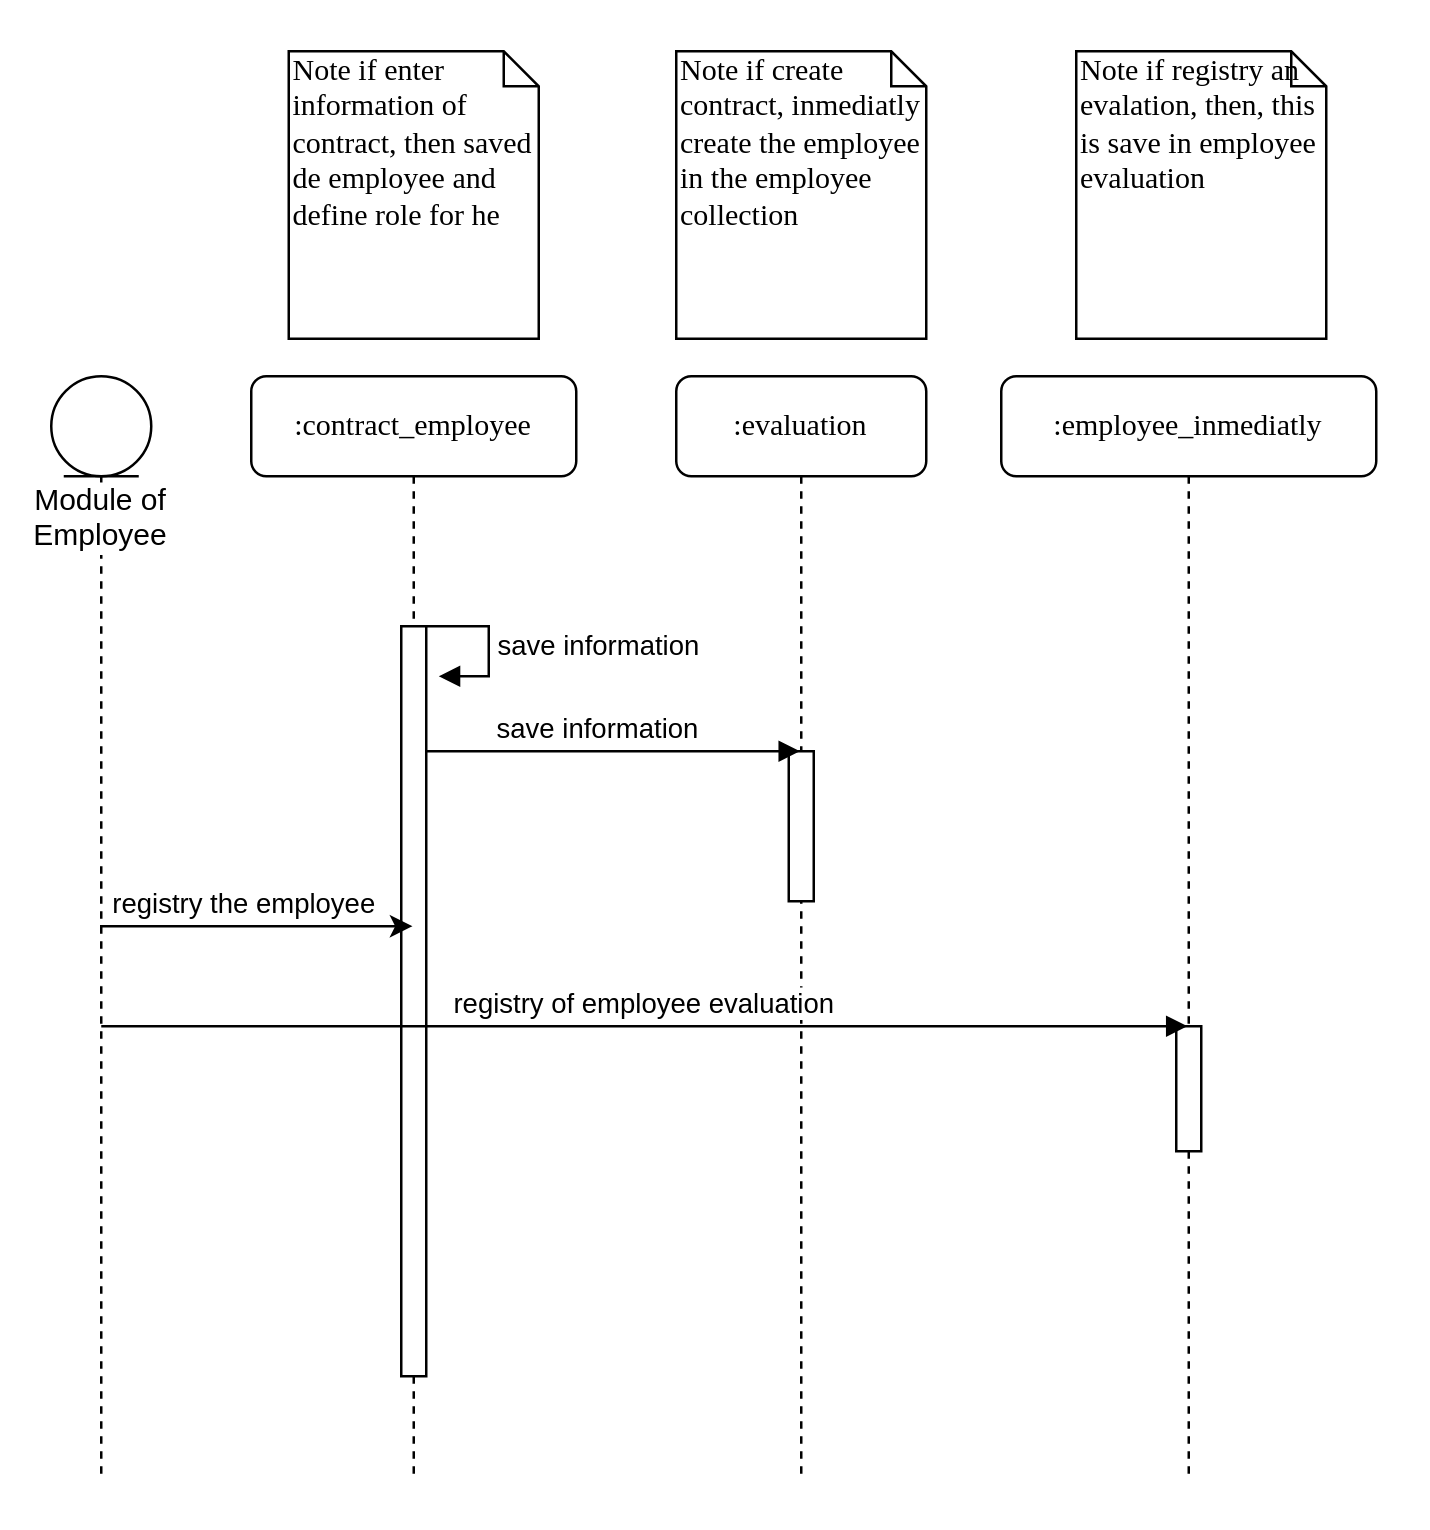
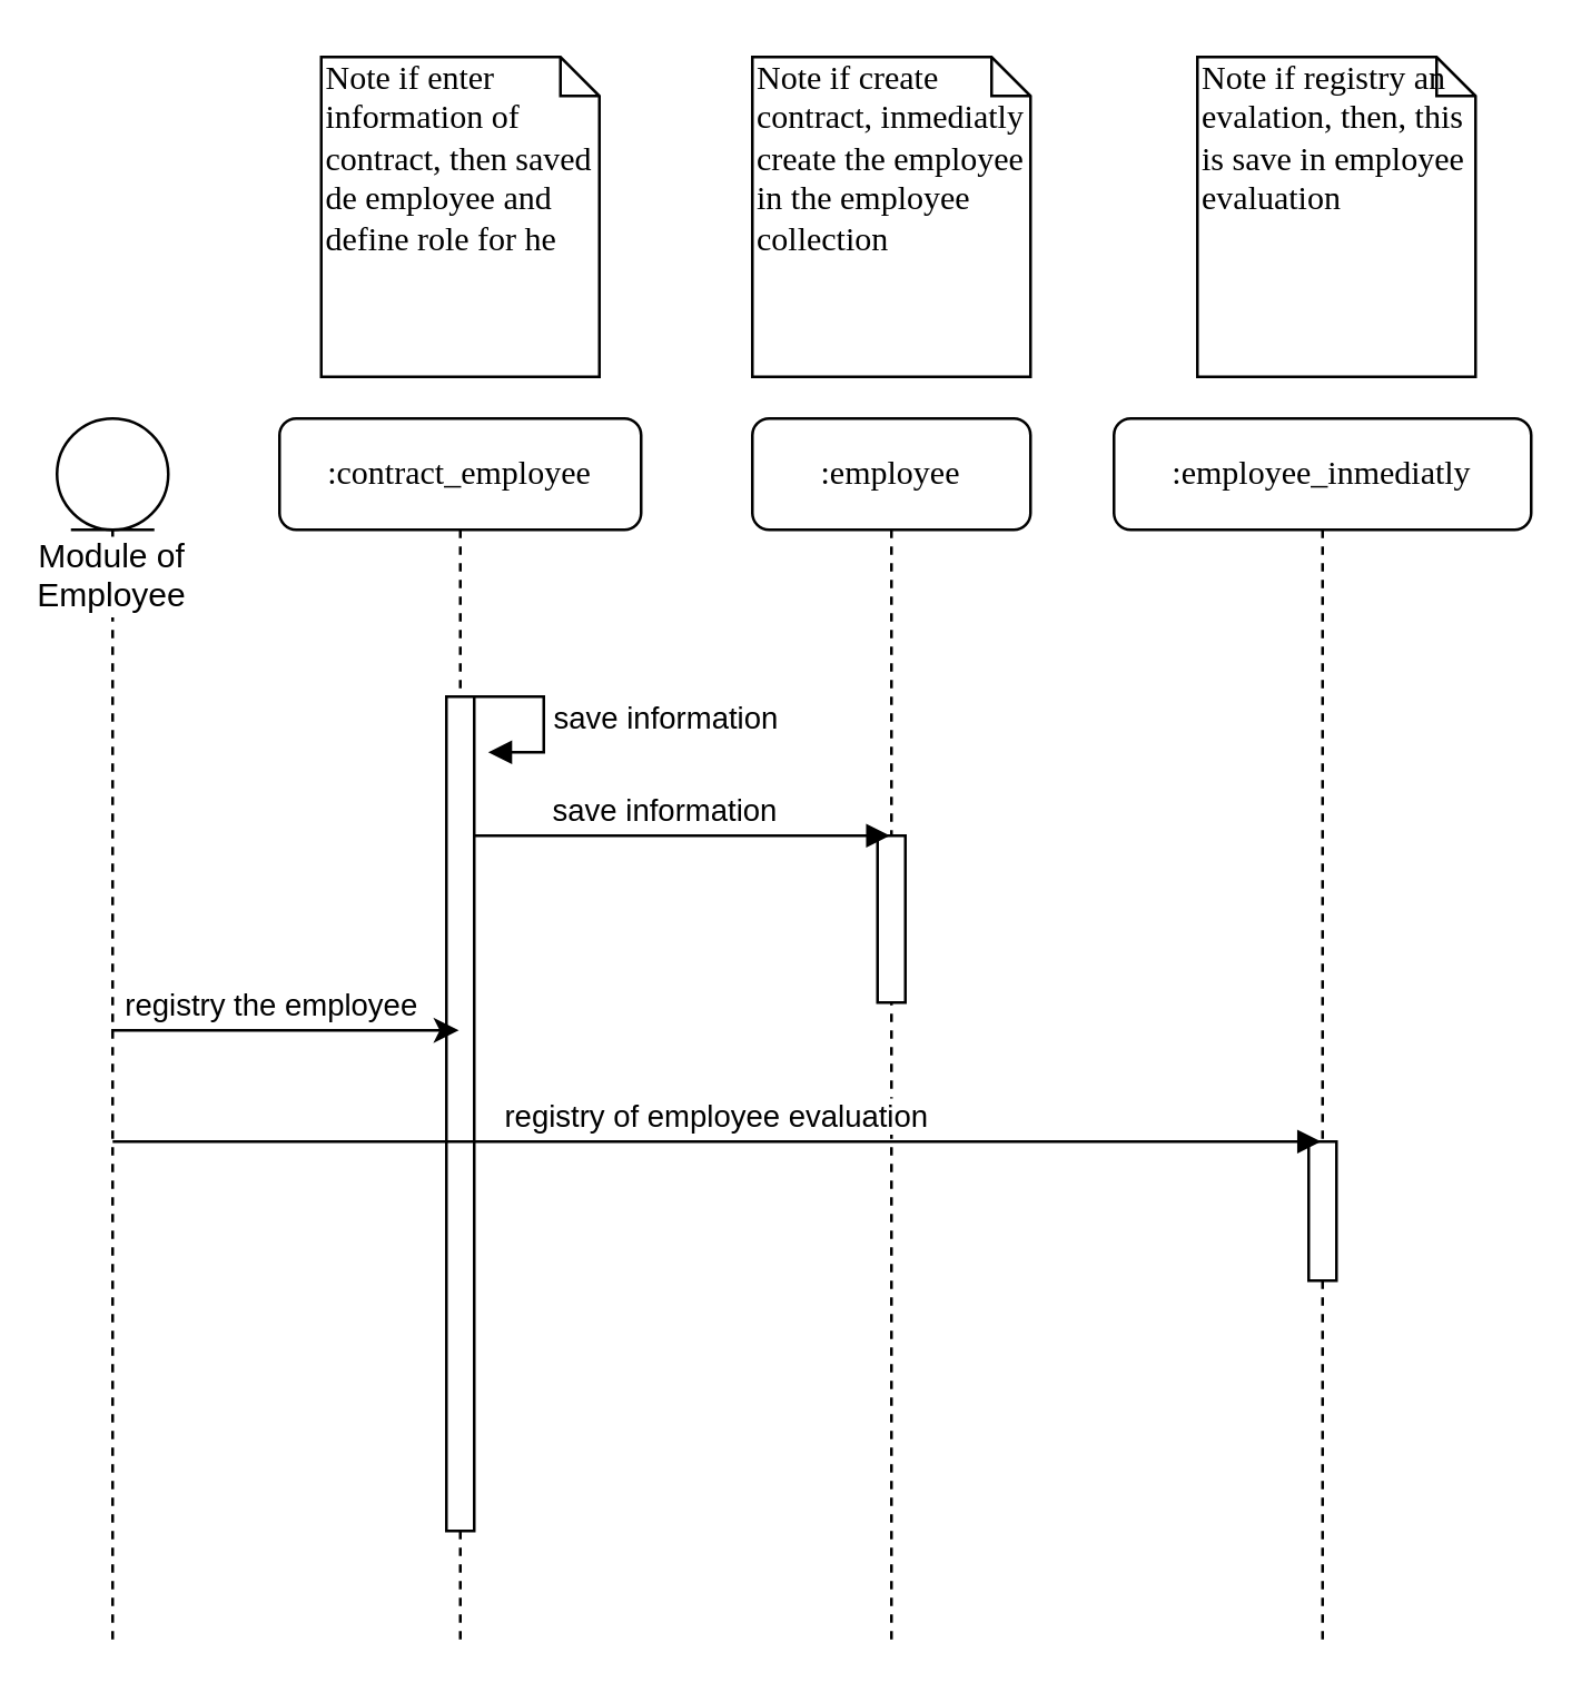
  <mxCell id="0" />
  <mxCell id="1" parent="0" />
- <mxCell id="2" value=":evaluation" style="shape=umlLifeline;perimeter=lifelinePerimeter;whiteSpace=wrap;html=1;container=1;collapsible=0;recursiveResize=0;outlineConnect=0;rounded=1;shadow=0;comic=0;labelBackgroundColor=none;strokeWidth=1;fontFamily=Verdana;fontSize=12;align=center;" parent="1" vertex="1"><mxGeometry x="270" y="150" width="100" height="440" as="geometry" /></mxCell>
+ <mxCell id="2" value=":employee" style="shape=umlLifeline;perimeter=lifelinePerimeter;whiteSpace=wrap;html=1;container=1;collapsible=0;recursiveResize=0;outlineConnect=0;rounded=1;shadow=0;comic=0;labelBackgroundColor=none;strokeWidth=1;fontFamily=Verdana;fontSize=12;align=center;" parent="1" vertex="1"><mxGeometry x="270" y="150" width="100" height="440" as="geometry" /></mxCell>
  <mxCell id="3" value="" style="html=1;points=[];perimeter=orthogonalPerimeter;rounded=0;shadow=0;comic=0;labelBackgroundColor=none;strokeWidth=1;fontFamily=Verdana;fontSize=12;align=center;" parent="2" vertex="1"><mxGeometry x="45" y="150" width="10" height="60" as="geometry" /></mxCell>
  <mxCell id="4" value=":employee_inmediatly" style="shape=umlLifeline;perimeter=lifelinePerimeter;whiteSpace=wrap;html=1;container=1;collapsible=0;recursiveResize=0;outlineConnect=0;rounded=1;shadow=0;comic=0;labelBackgroundColor=none;strokeWidth=1;fontFamily=Verdana;fontSize=12;align=center;" parent="1" vertex="1"><mxGeometry x="400" y="150" width="150" height="440" as="geometry" /></mxCell>
  <mxCell id="5" value="" style="html=1;points=[];perimeter=orthogonalPerimeter;rounded=0;shadow=0;comic=0;labelBackgroundColor=none;strokeWidth=1;fontFamily=Verdana;fontSize=12;align=center;" parent="4" vertex="1"><mxGeometry x="70" y="260" width="10" height="50" as="geometry" /></mxCell>
  <mxCell id="6" value=":contract_employee" style="shape=umlLifeline;perimeter=lifelinePerimeter;whiteSpace=wrap;html=1;container=1;collapsible=0;recursiveResize=0;outlineConnect=0;rounded=1;shadow=0;comic=0;labelBackgroundColor=none;strokeWidth=1;fontFamily=Verdana;fontSize=12;align=center;" parent="1" vertex="1"><mxGeometry x="100" y="150" width="130" height="440" as="geometry" /></mxCell>
  <mxCell id="7" value="" style="html=1;points=[];perimeter=orthogonalPerimeter;rounded=0;shadow=0;comic=0;labelBackgroundColor=none;strokeWidth=1;fontFamily=Verdana;fontSize=12;align=center;" parent="6" vertex="1"><mxGeometry x="60" y="100" width="10" height="300" as="geometry" /></mxCell>
  <mxCell id="8" value="Note if enter information of contract, then saved de employee and define role for he" style="shape=note;whiteSpace=wrap;html=1;size=14;verticalAlign=top;align=left;spacingTop=-6;rounded=0;shadow=0;comic=0;labelBackgroundColor=none;strokeWidth=1;fontFamily=Verdana;fontSize=12" parent="1" vertex="1"><mxGeometry x="115" y="20" width="100" height="115" as="geometry" /></mxCell>
  <mxCell id="9" value="Note if create contract, inmediatly create the employee in the employee collection" style="shape=note;whiteSpace=wrap;html=1;size=14;verticalAlign=top;align=left;spacingTop=-6;rounded=0;shadow=0;comic=0;labelBackgroundColor=none;strokeWidth=1;fontFamily=Verdana;fontSize=12" parent="1" vertex="1"><mxGeometry x="270" y="20" width="100" height="115" as="geometry" /></mxCell>
  <mxCell id="10" value="Note if registry an evalation, then, this is save in employee evaluation" style="shape=note;whiteSpace=wrap;html=1;size=14;verticalAlign=top;align=left;spacingTop=-6;rounded=0;shadow=0;comic=0;labelBackgroundColor=none;strokeWidth=1;fontFamily=Verdana;fontSize=12" parent="1" vertex="1"><mxGeometry x="430" y="20" width="100" height="115" as="geometry" /></mxCell>
  <mxCell id="11" style="edgeStyle=orthogonalEdgeStyle;rounded=0;orthogonalLoop=1;jettySize=auto;html=1;" parent="1" source="13" target="6" edge="1"><mxGeometry relative="1" as="geometry" /></mxCell>
  <mxCell id="12" value="registry the employee" style="edgeLabel;html=1;align=center;verticalAlign=middle;resizable=0;points=[];" parent="11" vertex="1" connectable="0"><mxGeometry x="-0.208" y="1" relative="1" as="geometry"><mxPoint x="6.5" y="-9" as="offset" /></mxGeometry></mxCell>
  <mxCell id="13" value="Module of Employee" style="shape=umlLifeline;participant=umlEntity;perimeter=lifelinePerimeter;whiteSpace=wrap;html=1;container=1;collapsible=0;recursiveResize=0;verticalAlign=top;spacingTop=36;labelBackgroundColor=#ffffff;outlineConnect=0;" parent="1" vertex="1"><mxGeometry x="20" y="150" width="40" height="440" as="geometry" /></mxCell>
  <mxCell id="14" value="save information" style="edgeStyle=orthogonalEdgeStyle;html=1;align=left;spacingLeft=2;endArrow=block;rounded=0;entryX=1;entryY=0;" edge="1" parent="1"><mxGeometry relative="1" as="geometry"><mxPoint x="170" y="250" as="sourcePoint" /><Array as="points"><mxPoint x="195" y="250" /></Array><mxPoint x="175" y="270" as="targetPoint" /></mxGeometry></mxCell>
  <mxCell id="15" value="registry of employee evaluation" style="html=1;verticalAlign=bottom;endArrow=block;" edge="1" parent="1" target="4"><mxGeometry width="80" relative="1" as="geometry"><mxPoint x="40" y="410" as="sourcePoint" /><mxPoint x="120" y="410" as="targetPoint" /></mxGeometry></mxCell>
  <mxCell id="16" value="save information&amp;nbsp;" style="html=1;verticalAlign=bottom;endArrow=block;" edge="1" parent="1" target="2"><mxGeometry x="-0.064" width="80" relative="1" as="geometry"><mxPoint x="170" y="300" as="sourcePoint" /><mxPoint x="250" y="300" as="targetPoint" /><mxPoint as="offset" /></mxGeometry></mxCell>
